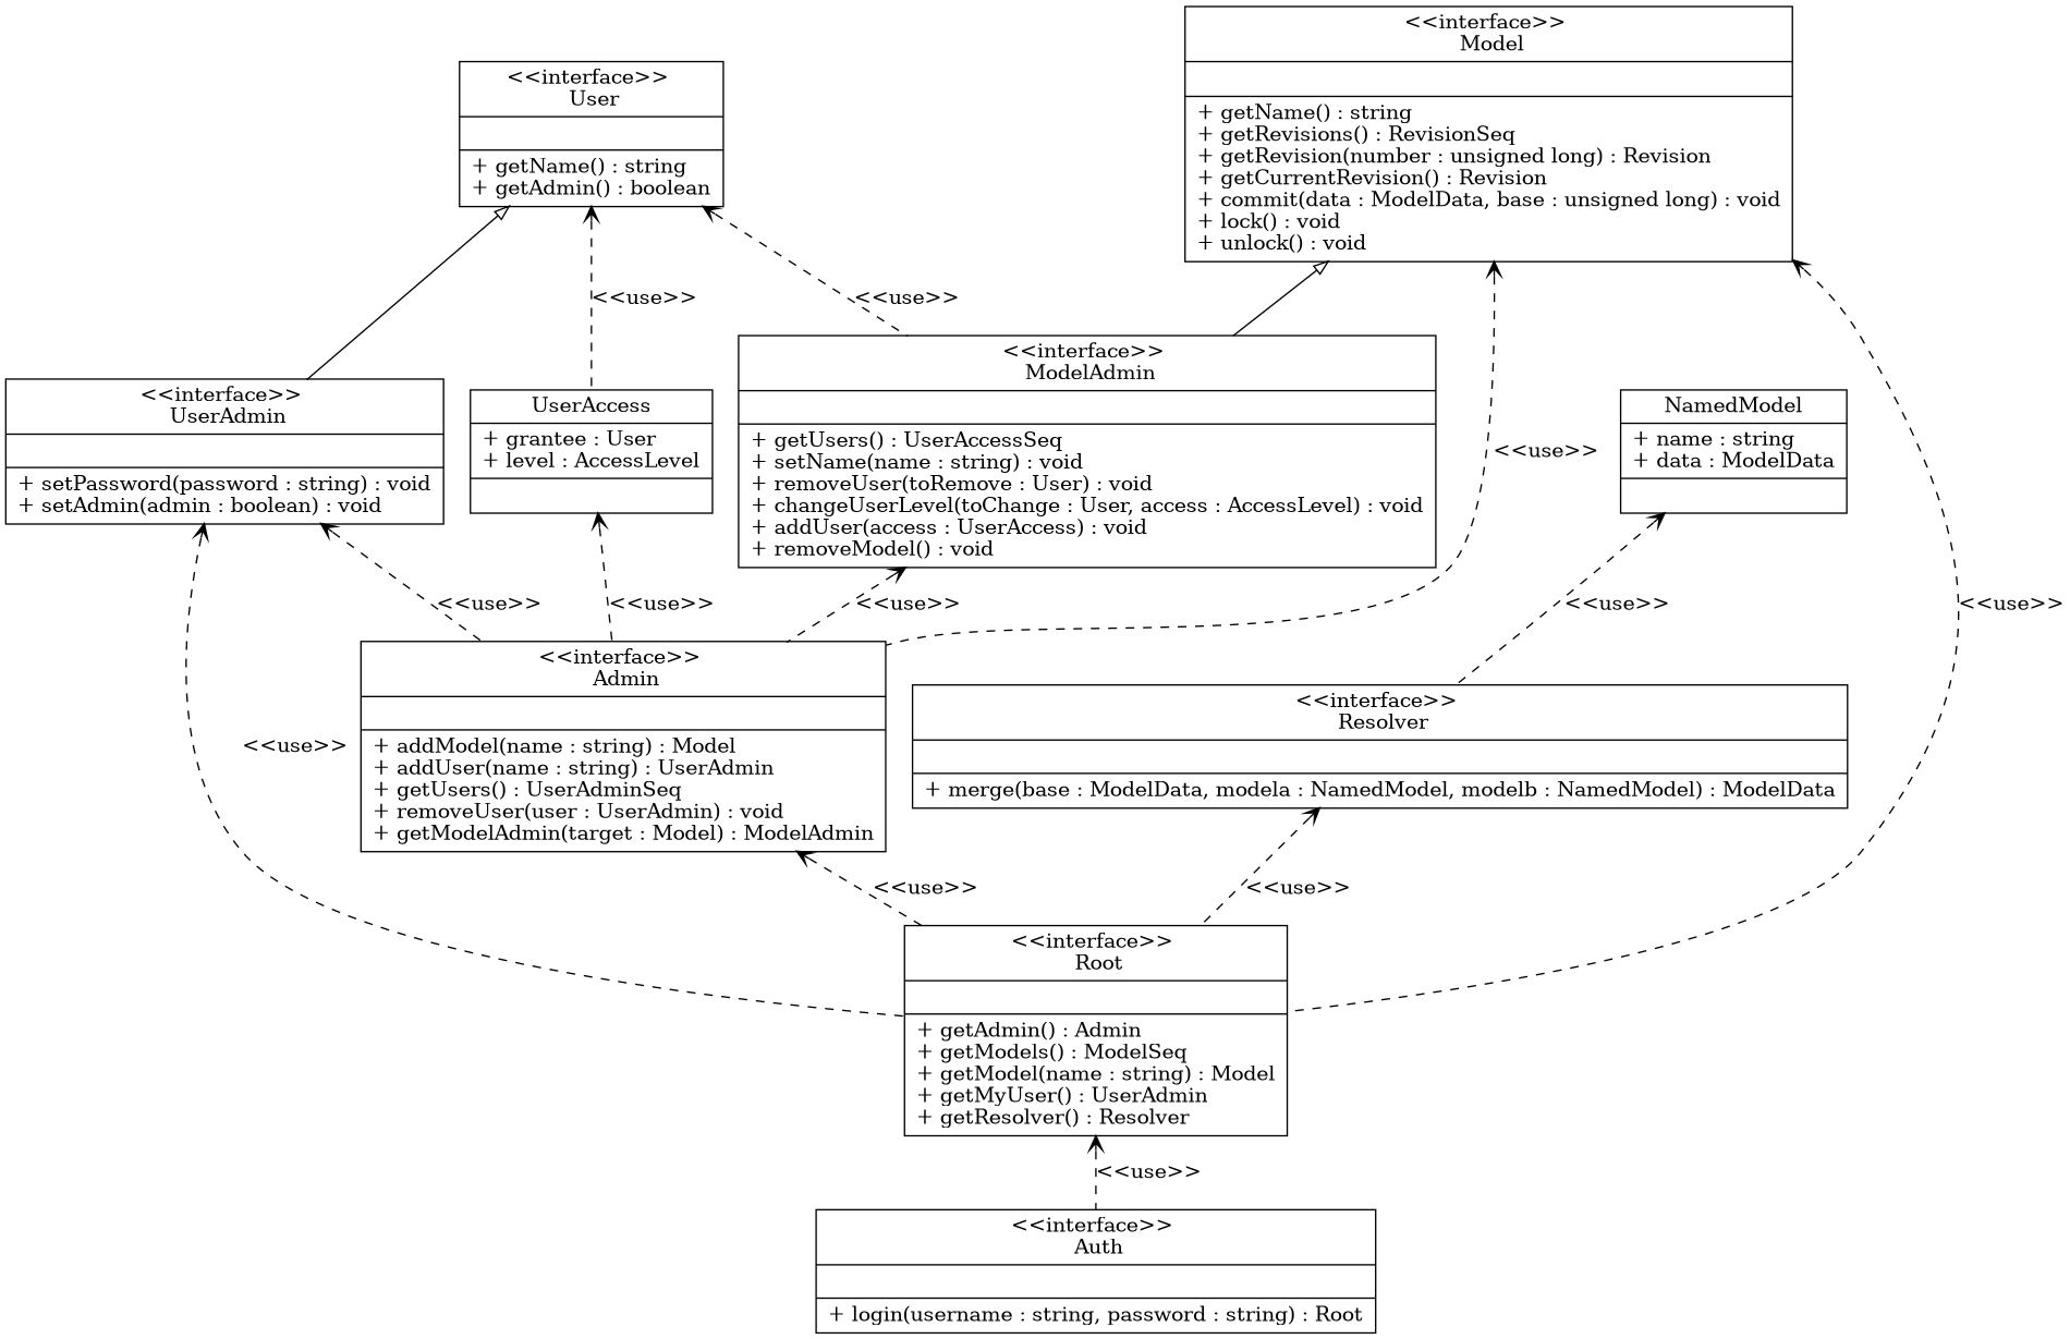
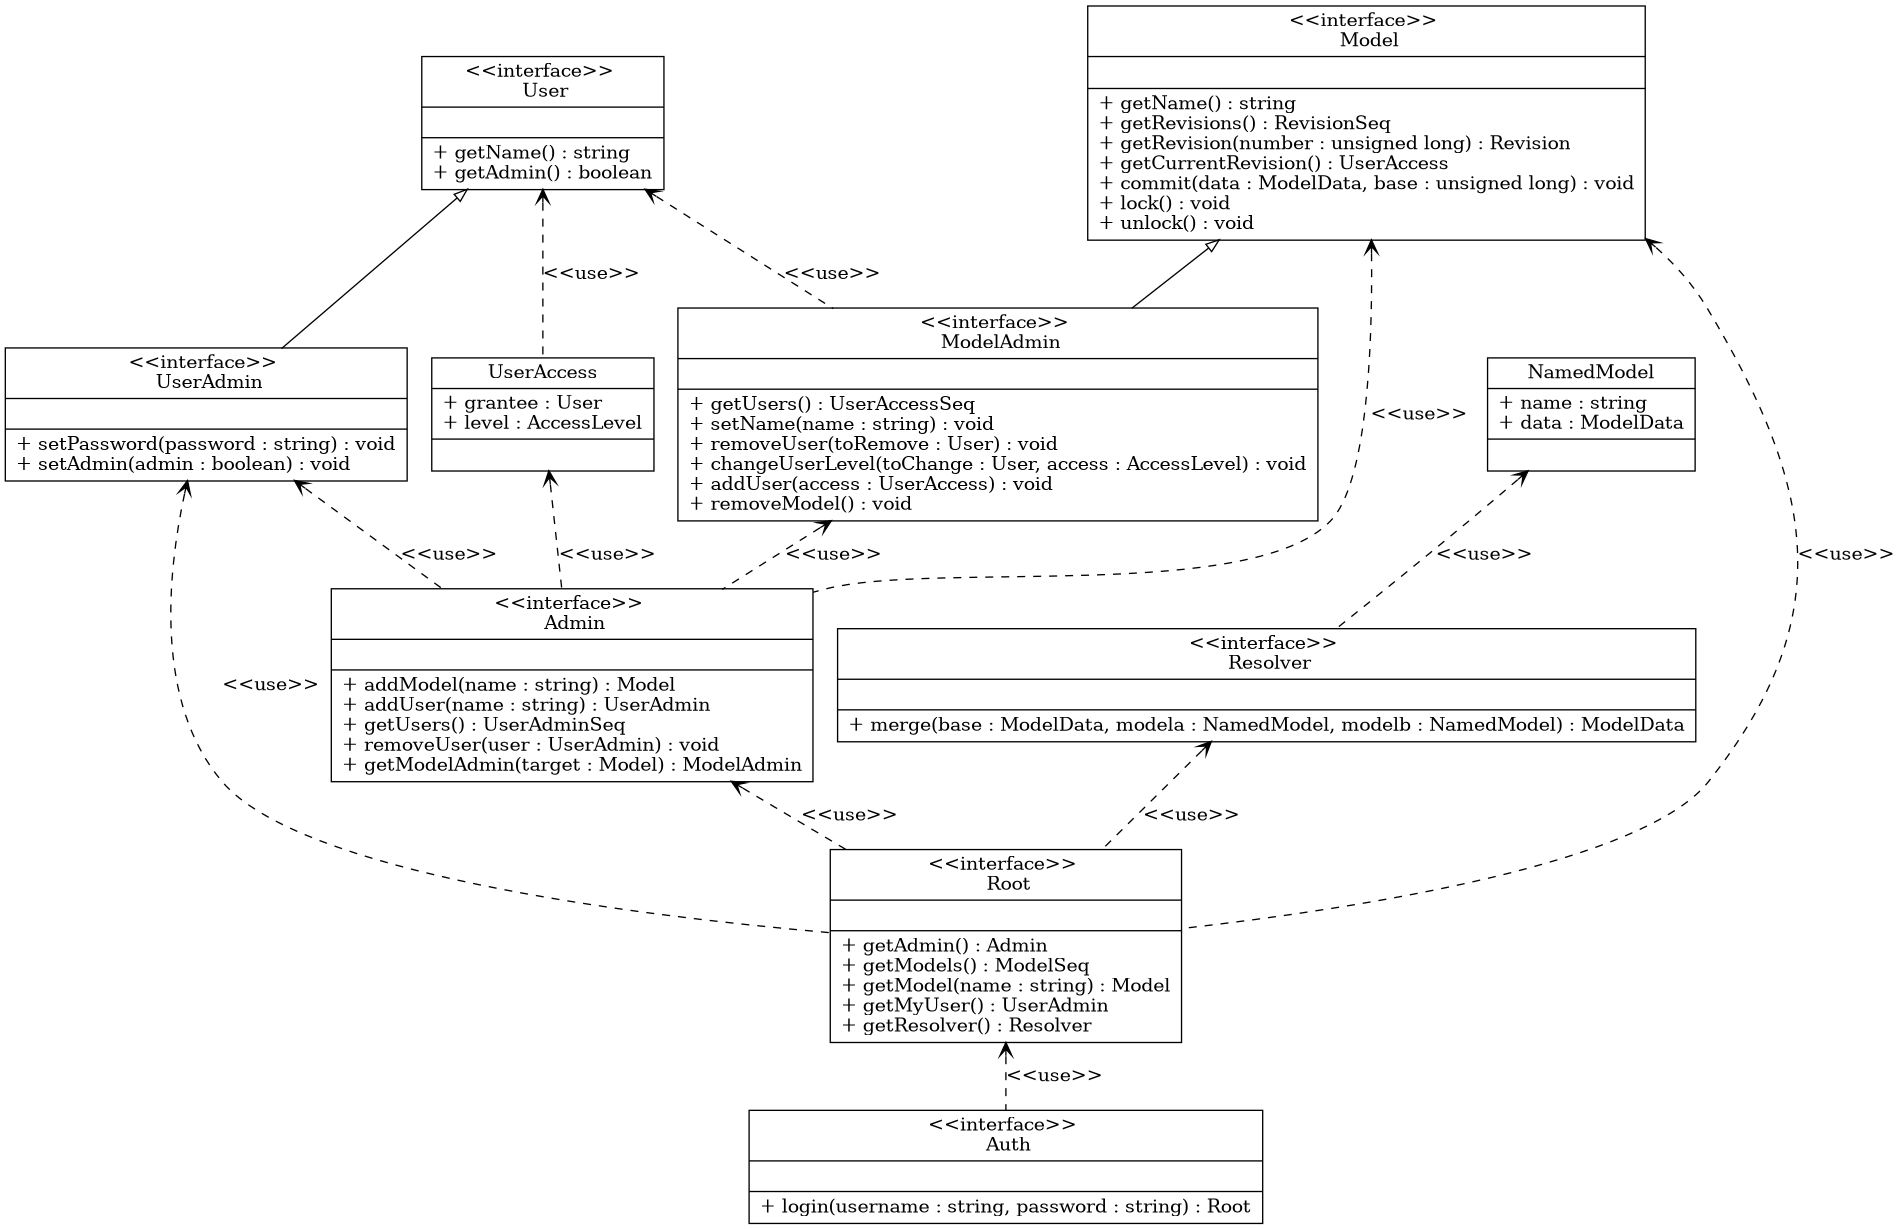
  digraph {
    node [shape=record]
    edge [arrowtail=open dir=back style=dashed]
    n1 [label="{\<\<interface\>\> \n User||+ getName() : string\l+ getAdmin() : boolean\l}"]
    n2 [label="{UserAccess|+ grantee : User\l+ level : AccessLevel\l|}"]
    n3 [label="{\<\<interface\>\> \n UserAdmin||+ setPassword(password : string) : void\l+ setAdmin(admin : boolean) : void\l}"]
    n4 [label="{\<\<interface\>\> \n ModelAdmin||+ getUsers() : UserAccessSeq\l+ setName(name : string) : void\l+ removeUser(toRemove : User) : void\l+ changeUserLevel(toChange : User, access : AccessLevel) : void\l+ addUser(access : UserAccess) : void\l+ removeModel() : void\l}"]
    n5 [label="{\<\<interface\>\> \n Admin||+ addModel(name : string) : Model\l+ addUser(name : string) : UserAdmin\l+ getUsers() : UserAdminSeq\l+ removeUser(user : UserAdmin) : void\l+ getModelAdmin(target : Model) : ModelAdmin\l}"]
    n6 [label="{\<\<interface\>\> \n Root||+ getAdmin() : Admin\l+ getModels() : ModelSeq\l+ getModel(name : string) : Model\l+ getMyUser() : UserAdmin\l+ getResolver() : Resolver\l}"]
    n7 [label="{NamedModel|+ name : string\l+ data : ModelData\l|}"]
    n8 [label="{\<\<interface\>\> \n Resolver||+ merge(base : ModelData, modela : NamedModel, modelb : NamedModel) : ModelData\l}"]
    n9 [label="{\<\<interface\>\> \n Auth||+ login(username : string, password : string) : Root\l}"]
-   n10 [label="{\<\<interface\>\> \n Model||+ getName() : string\l+ getRevisions() : RevisionSeq\l+ getRevision(number : unsigned long) : Revision\l+ getCurrentRevision() : Revision\l+ commit(data : ModelData, base : unsigned long) : void\l+ lock() : void\l+ unlock() : void\l}"]
+   n10 [label="{\<\<interface\>\> \n Model||+ getName() : string\l+ getRevisions() : RevisionSeq\l+ getRevision(number : unsigned long) : Revision\l+ getCurrentRevision() : UserAccess\l+ commit(data : ModelData, base : unsigned long) : void\l+ lock() : void\l+ unlock() : void\l}"]
    n1 -> n2 [label="\<\<use\>\>"]
    n1 -> n3 [arrowtail=empty style=""]
    n1 -> n4 [label="\<\<use\>\>"]
    n2 -> n5 [label="\<\<use\>\>"]
    n3 -> n5 [label="\<\<use\>\>"]
    n3 -> n6 [label="\<\<use\>\>"]
    n4 -> n5 [label="\<\<use\>\>"]
    n5 -> n6 [label="\<\<use\>\>"]
    n6 -> n9 [label="\<\<use\>\>"]
    n7 -> n8 [label="\<\<use\>\>"]
    n8 -> n6 [label="\<\<use\>\>"]
    n10 -> n4 [arrowtail=empty style=""]
    n10 -> n5 [label="\<\<use\>\>"]
    n10 -> n6 [label="\<\<use\>\>"]
  }
